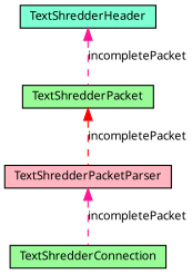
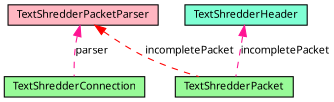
  digraph {
    node [color=black fillcolor=palegreen fontname="FreeSans.ttf" fontsize=10 shape=record style=filled]
    edge [color=deeppink dir=back fontname="FreeSans.ttf" fontsize=10 labelfontname="FreeSans.ttf" labelfontsize=10 style=dashed]
    n1 [fontcolor=black height=0.2 label=TextShredderConnection width=0.4]
    n2 [fillcolor=lightpink height=0.2 label=TextShredderPacketParser width=0.4]
    n3 [height=0.2 label=TextShredderPacket width=0.4]
    n4 [fillcolor=aquamarine height=0.2 label=TextShredderHeader width=0.4]
-   n2 -> n1 [label=incompletePacket]
-   n3 -> n2 [color=red label=incompletePacket]
+   n2 -> n1 [label=parser]
+   n2 -> n3 [color=red label=incompletePacket]
    n4 -> n3 [label=incompletePacket]
  }
